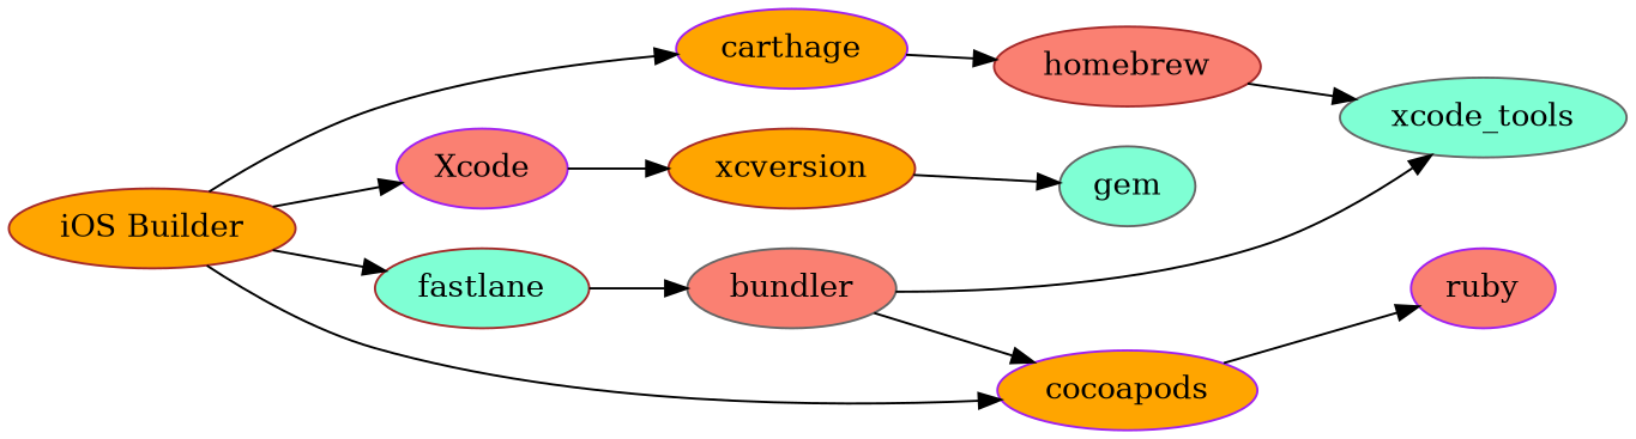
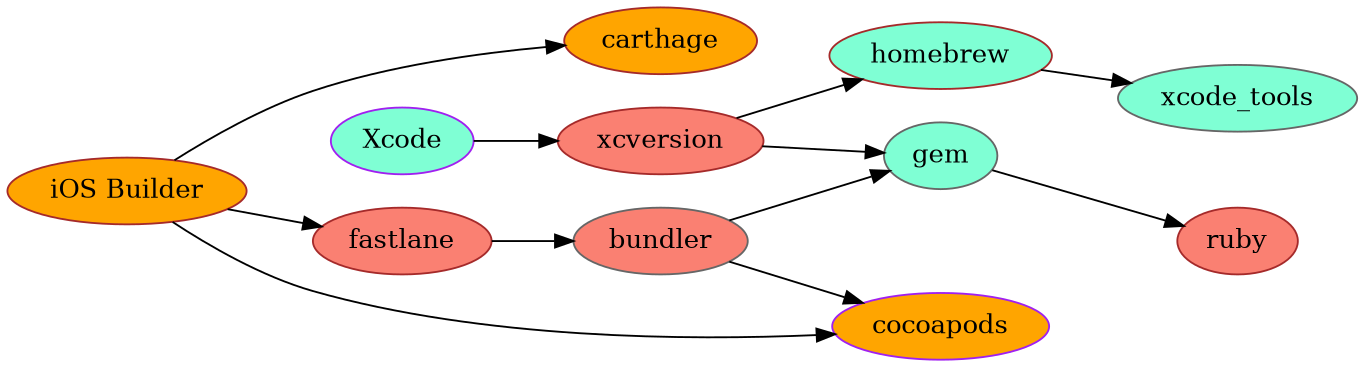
  digraph {
    rankdir=LR
    node [color=brown fillcolor=salmon style=filled]
    "iOS Builder" [fillcolor=orange]
-   Xcode [color=purple]
-   carthage [color=purple fillcolor=orange]
+   Xcode [color=purple fillcolor=aquamarine]
+   carthage [fillcolor=orange]
    cocoapods [color=purple fillcolor=orange]
-   fastlane [fillcolor=aquamarine]
-   xcversion [fillcolor=orange]
-   homebrew
+   fastlane
+   xcversion
+   homebrew [fillcolor=aquamarine]
    bundler [color=gray40]
    gem [color=gray40 fillcolor=aquamarine]
-   ruby [color=purple]
+   ruby
    xcode_tools [color=gray40 fillcolor=aquamarine]
-   "iOS Builder" -> Xcode
    "iOS Builder" -> carthage
    "iOS Builder" -> cocoapods
    "iOS Builder" -> fastlane
    Xcode -> xcversion
-   carthage -> homebrew
+   xcversion -> homebrew
    fastlane -> bundler
    xcversion -> gem
    homebrew -> xcode_tools
    bundler -> cocoapods
-   bundler -> xcode_tools
-   cocoapods -> ruby
+   bundler -> gem
+   gem -> ruby
  }
